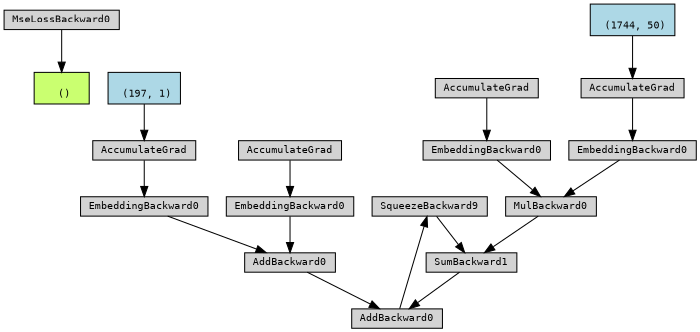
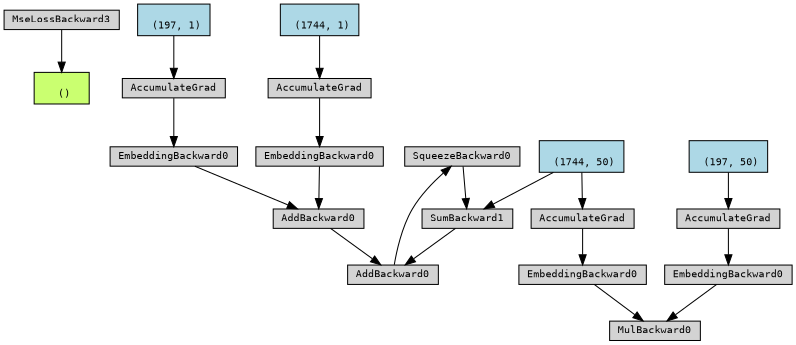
  digraph {
    node [align=left fontname=monospace fontsize=10 ranksep=0.1 shape=box style=filled]
    n1 [fillcolor=darkolivegreen1 height=0.2 label="\n ()"]
-   n2 [height=0.2 label=MseLossBackward0]
-   n3 [height=0.2 label=SqueezeBackward9]
+   n2 [height=0.2 label=MseLossBackward3]
+   n3 [height=0.2 label=SqueezeBackward0]
    n4 [height=0.2 label=SumBackward1]
    n5 [height=0.2 label=AddBackward0]
    n6 [height=0.2 label=AddBackward0]
    n7 [height=0.2 label=EmbeddingBackward0]
    n8 [height=0.2 label=AccumulateGrad]
    n9 [fillcolor=lightblue height=0.2 label="\n (197, 1)"]
    n10 [height=0.2 label=EmbeddingBackward0]
    n11 [height=0.2 label=AccumulateGrad]
+   n12 [fillcolor=lightblue height=0.2 label="\n (1744, 1)"]
    n13 [height=0.2 label=MulBackward0]
    n14 [height=0.2 label=EmbeddingBackward0]
    n15 [height=0.2 label=AccumulateGrad]
+   n16 [fillcolor=lightblue height=0.2 label="\n (197, 50)"]
    n17 [height=0.2 label=EmbeddingBackward0]
    n18 [height=0.2 label=AccumulateGrad]
    n19 [fillcolor=lightblue height=0.2 label="\n (1744, 50)"]
    n2 -> n1
    n3 -> n4
    n4 -> n5
    n5 -> n3
    n6 -> n5
    n7 -> n6
    n8 -> n7
    n9 -> n8
    n10 -> n6
    n11 -> n10
-   n13 -> n4
+   n12 -> n11
+   n19 -> n4
    n14 -> n13
    n15 -> n14
+   n16 -> n15
    n17 -> n13
    n18 -> n17
    n19 -> n18
  }
